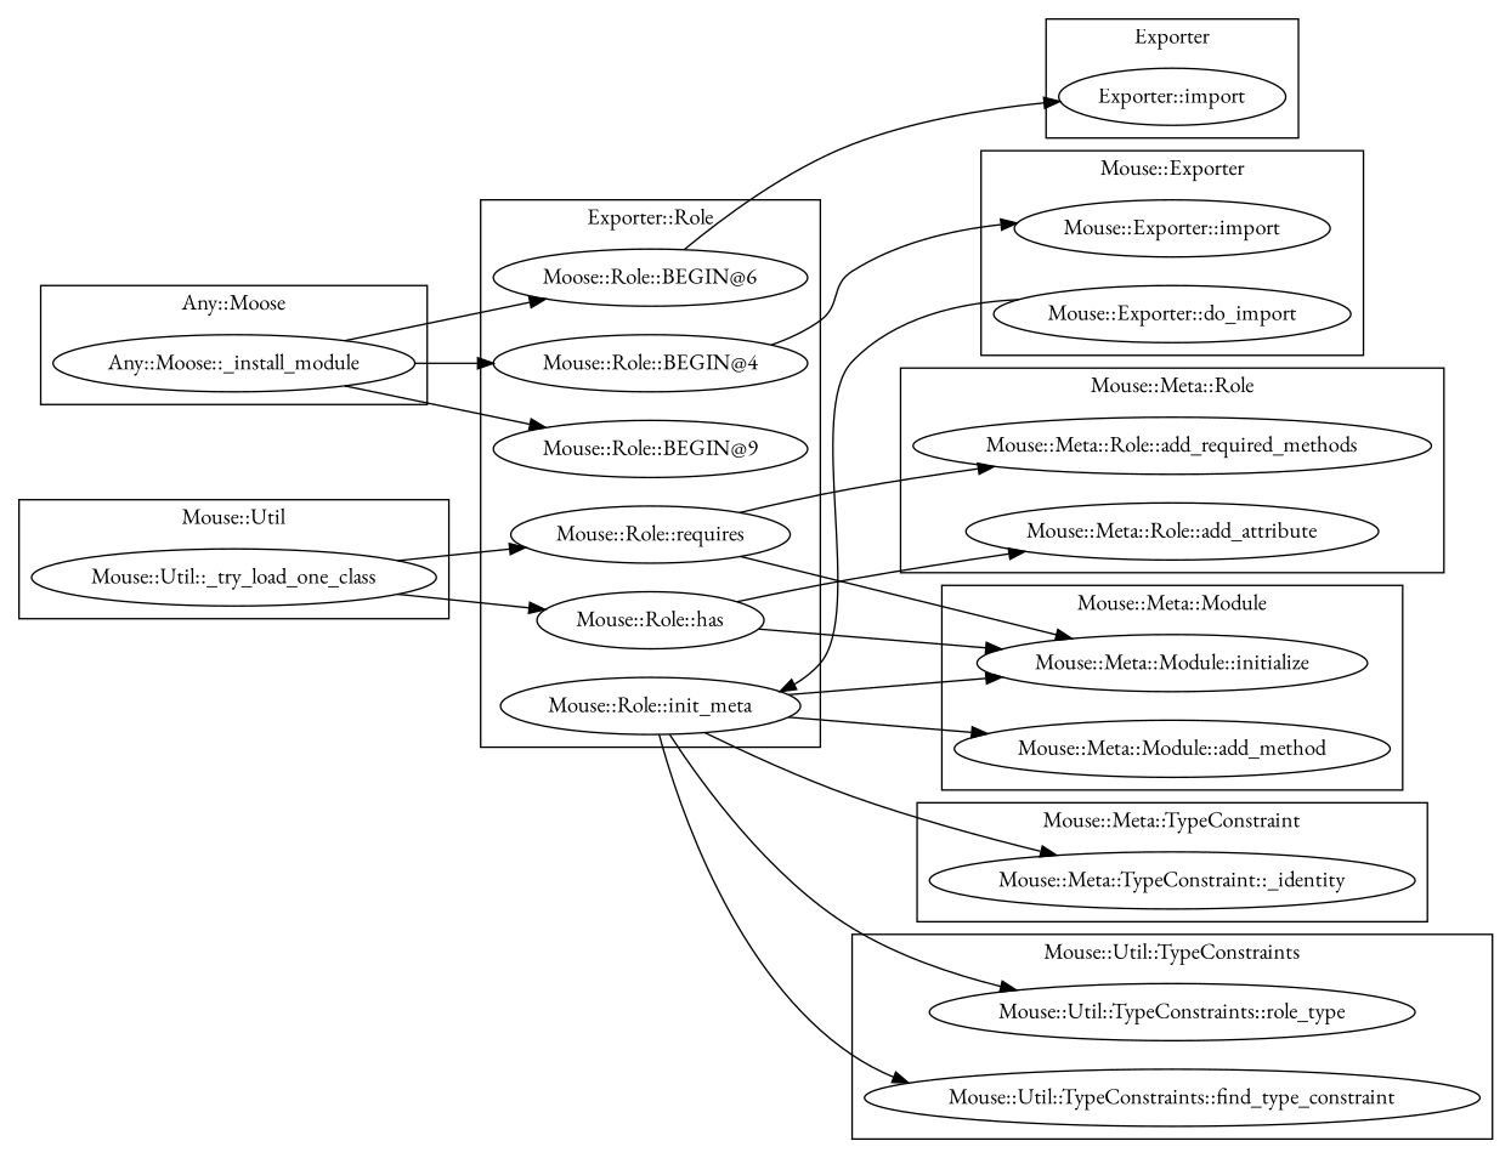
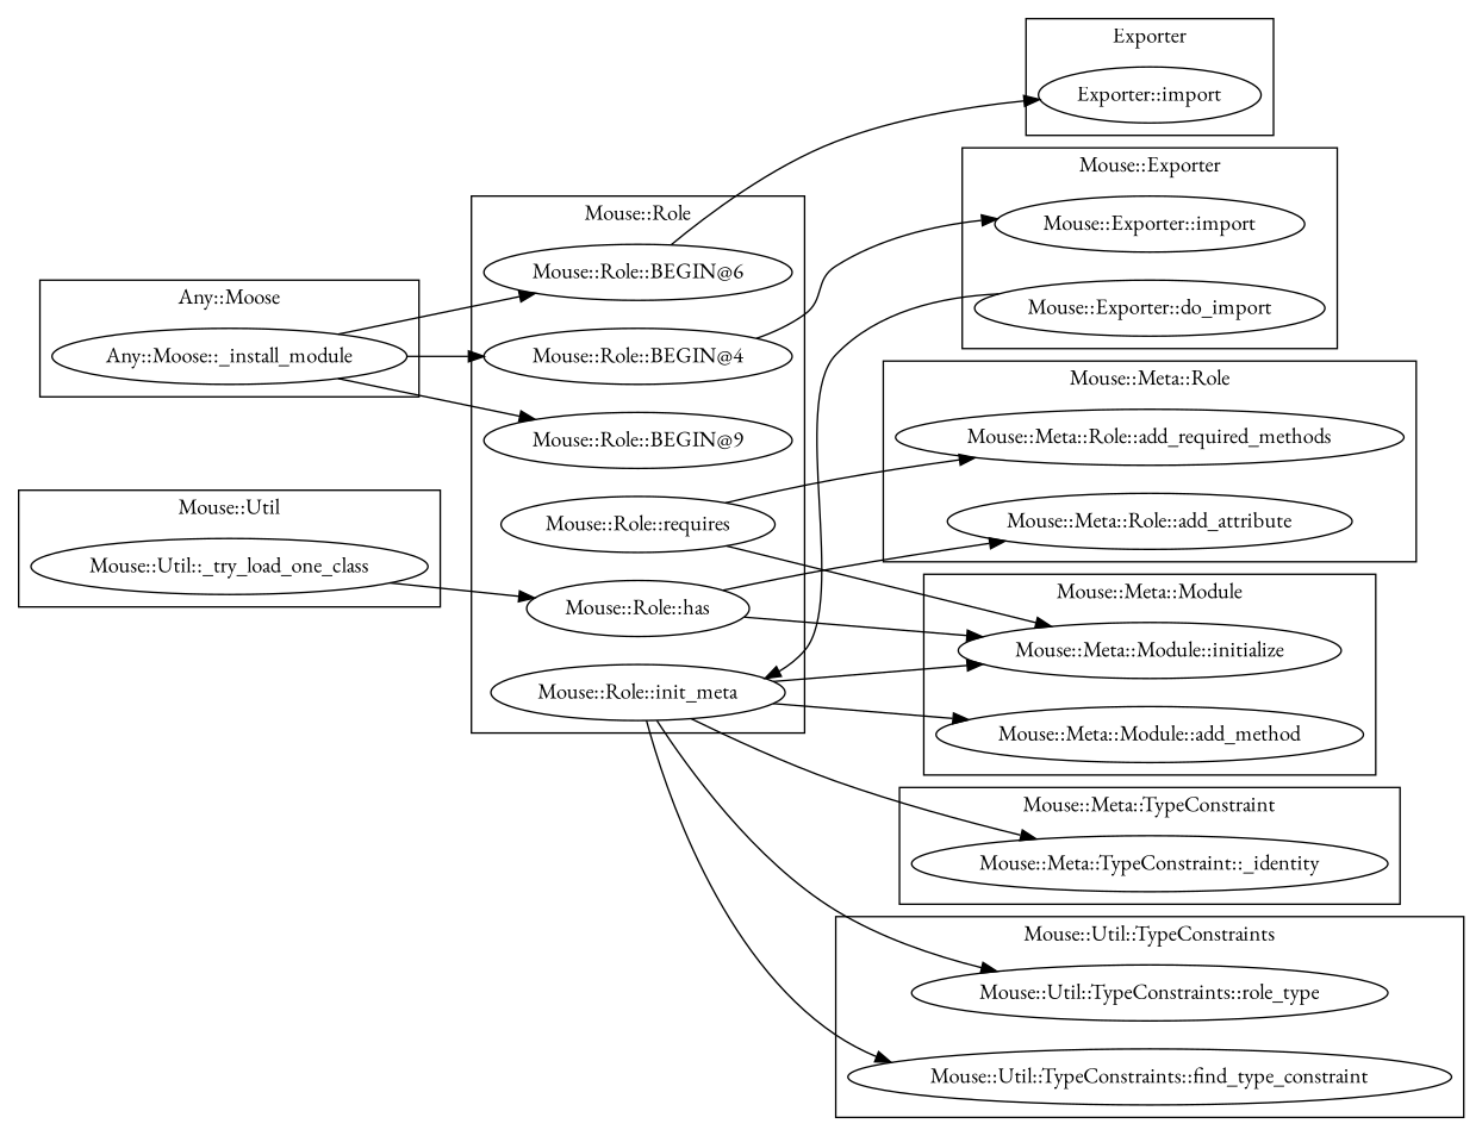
  digraph {
    fontname="EB Garamond"
    rankdir=LR
    node [fontname="EB Garamond"]
    edge [fontname="EB Garamond"]
    "Any::Moose::_install_module"
    "Mouse::Meta::TypeConstraint::_identity"
    "Mouse::Meta::Role::add_required_methods"
    "Mouse::Meta::Role::add_attribute"
    "Mouse::Util::TypeConstraints::role_type"
    "Mouse::Util::TypeConstraints::find_type_constraint"
    "Mouse::Util::_try_load_one_class"
    "Exporter::import"
-   "Mouse::Role::BEGIN@6" [label="Moose::Role::BEGIN@6"]
+   "Mouse::Role::BEGIN@6"
    n10 [label="Mouse::Role::BEGIN@4"]
    "Mouse::Role::requires"
    "Mouse::Role::init_meta"
    "Mouse::Role::BEGIN@9"
    "Mouse::Role::has"
    "Mouse::Exporter::import"
    "Mouse::Exporter::do_import"
    "Mouse::Meta::Module::initialize"
    "Mouse::Meta::Module::add_method"
    subgraph cluster_1 {
      label="Any::Moose"
      "Any::Moose::_install_module"
    }
    subgraph cluster_2 {
      label="Mouse::Meta::TypeConstraint"
      "Mouse::Meta::TypeConstraint::_identity"
    }
    subgraph cluster_3 {
      label="Mouse::Meta::Role"
      "Mouse::Meta::Role::add_required_methods"
      "Mouse::Meta::Role::add_attribute"
    }
    subgraph cluster_4 {
      label="Mouse::Util::TypeConstraints"
      "Mouse::Util::TypeConstraints::role_type"
      "Mouse::Util::TypeConstraints::find_type_constraint"
    }
    subgraph cluster_5 {
      label="Mouse::Util"
      "Mouse::Util::_try_load_one_class"
    }
    subgraph cluster_6 {
      label=Exporter
      "Exporter::import"
    }
    subgraph cluster_7 {
-     label="Exporter::Role"
+     label="Mouse::Role"
      "Mouse::Role::BEGIN@6"
      n10
      "Mouse::Role::requires"
      "Mouse::Role::init_meta"
      "Mouse::Role::BEGIN@9"
      "Mouse::Role::has"
    }
    subgraph cluster_8 {
      label="Mouse::Exporter"
      "Mouse::Exporter::import"
      "Mouse::Exporter::do_import"
    }
    subgraph cluster_9 {
      label="Mouse::Meta::Module"
      "Mouse::Meta::Module::initialize"
      "Mouse::Meta::Module::add_method"
    }
    "Any::Moose::_install_module" -> "Mouse::Role::BEGIN@6"
    "Any::Moose::_install_module" -> n10
    "Any::Moose::_install_module" -> "Mouse::Role::BEGIN@9"
-   "Mouse::Util::_try_load_one_class" -> "Mouse::Role::requires"
    "Mouse::Util::_try_load_one_class" -> "Mouse::Role::has"
    "Mouse::Role::BEGIN@6" -> "Exporter::import"
    n10 -> "Mouse::Exporter::import"
    "Mouse::Role::requires" -> "Mouse::Meta::Role::add_required_methods"
    "Mouse::Role::requires" -> "Mouse::Meta::Module::initialize"
    "Mouse::Role::init_meta" -> "Mouse::Meta::TypeConstraint::_identity"
    "Mouse::Role::init_meta" -> "Mouse::Util::TypeConstraints::role_type"
    "Mouse::Role::init_meta" -> "Mouse::Util::TypeConstraints::find_type_constraint"
    "Mouse::Role::init_meta" -> "Mouse::Meta::Module::initialize"
    "Mouse::Role::init_meta" -> "Mouse::Meta::Module::add_method"
    "Mouse::Role::has" -> "Mouse::Meta::Role::add_attribute"
    "Mouse::Role::has" -> "Mouse::Meta::Module::initialize"
    "Mouse::Exporter::do_import" -> "Mouse::Role::init_meta"
  }
